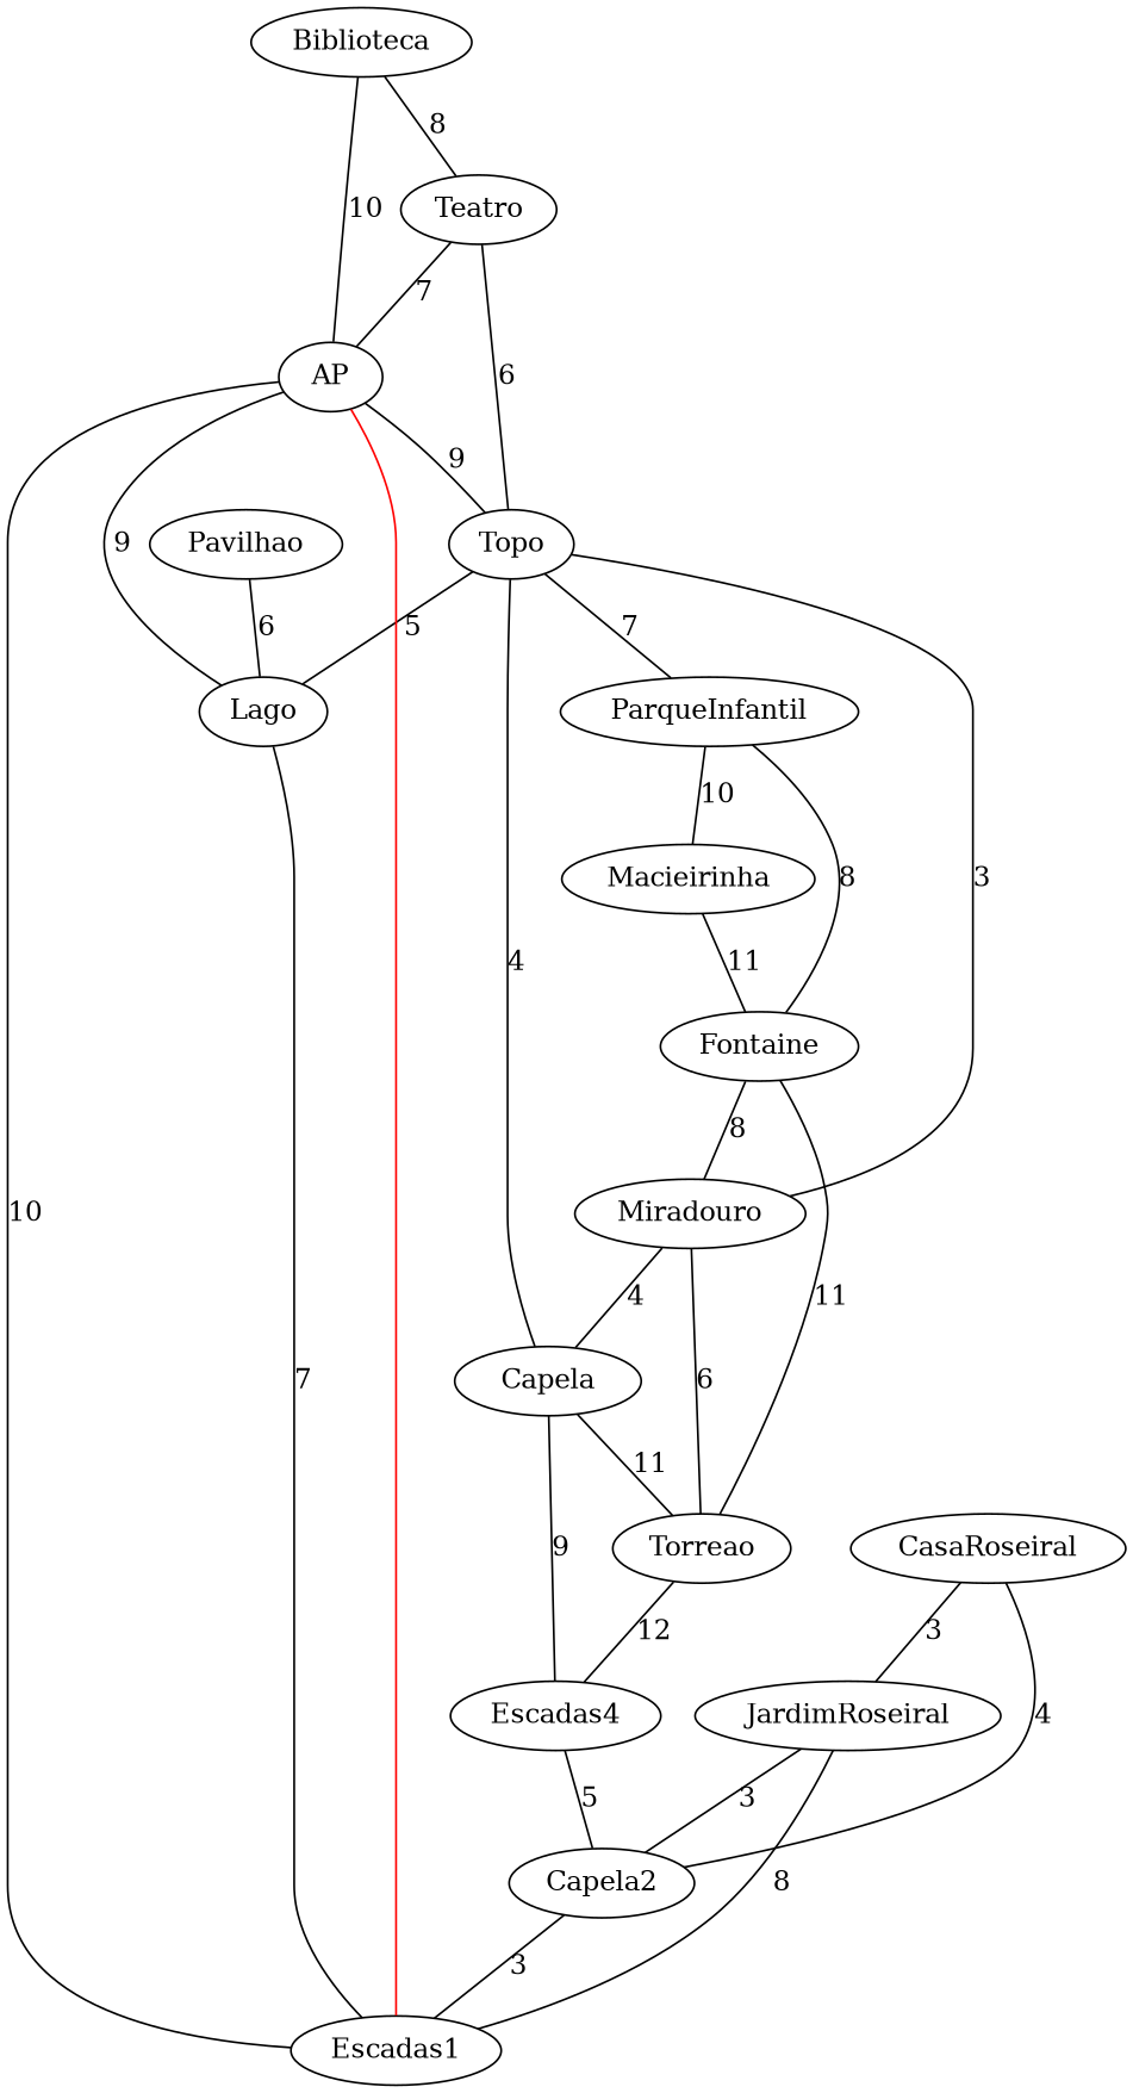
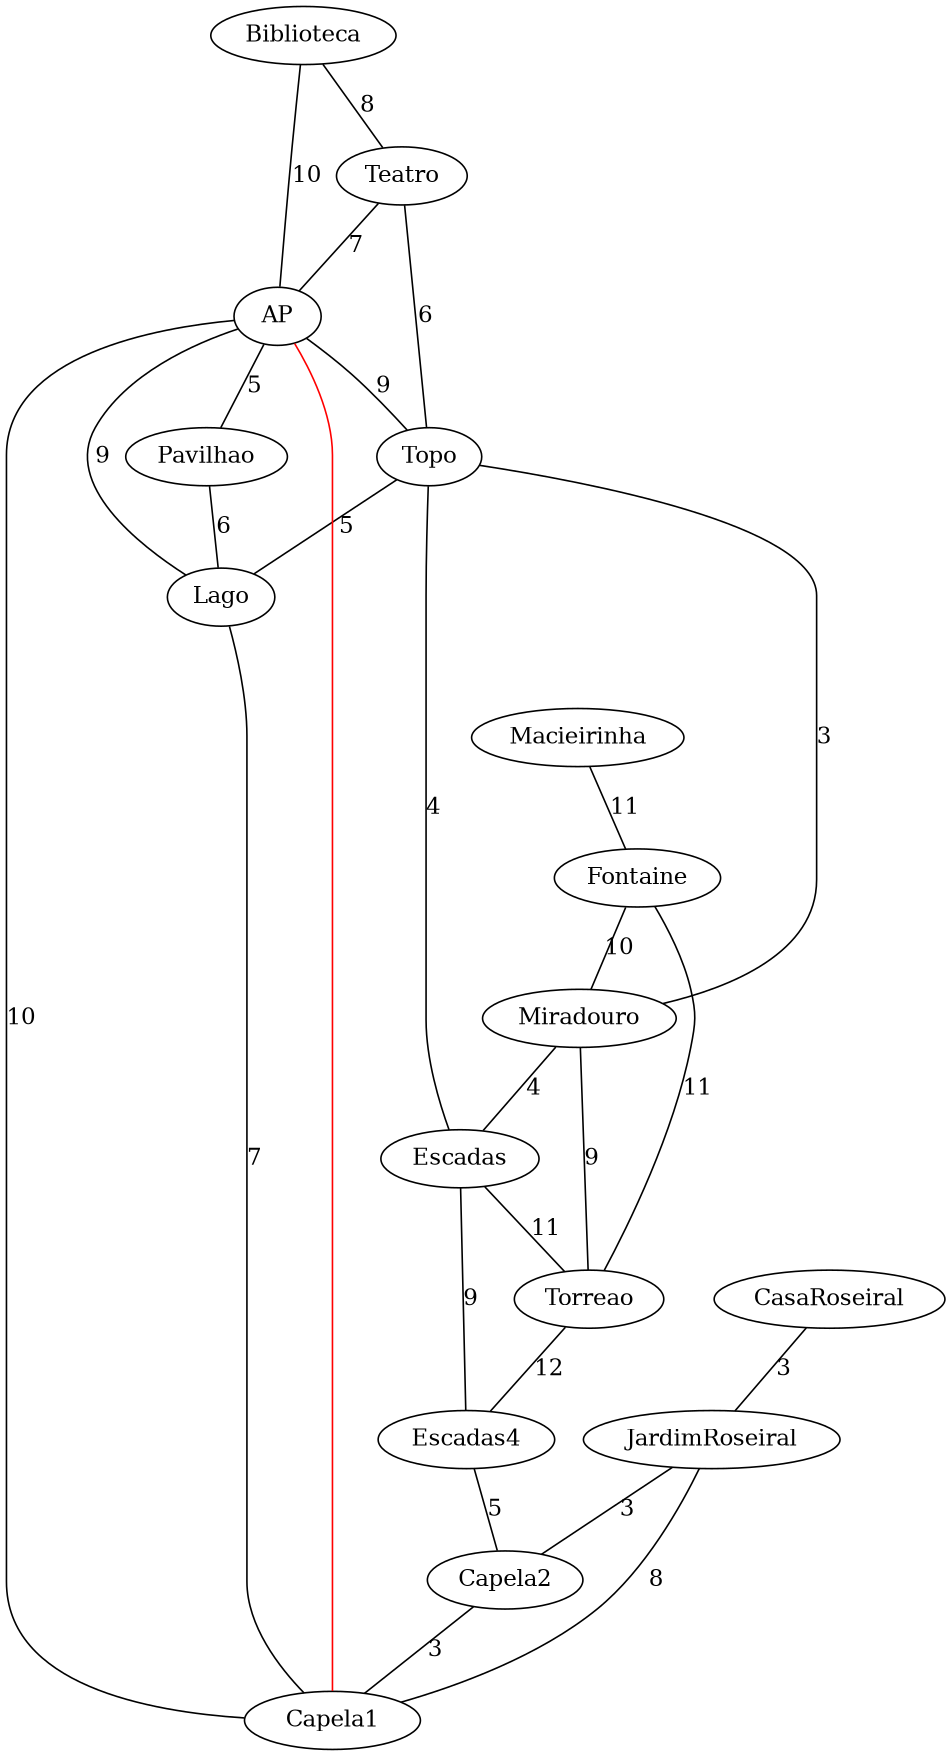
  graph {
    Biblioteca
    Teatro
    AP
    Topo
    Pavilhao
    Lago
-   Escadas1
-   ParqueInfantil
+   Escadas1 [label=Capela1]
    Miradouro
-   Capela
+   Capela [label=Escadas]
    Macieirinha
    Fontaine
    Torreao
    n14 [label=Escadas4]
    n15 [label=Capela2]
    CasaRoseiral
    JardimRoseiral
    Biblioteca -- Teatro [label=8]
    Biblioteca -- AP [label=10]
    Teatro -- AP [label=7]
    Teatro -- Topo [label=6]
    AP -- Topo [label=9]
+   AP -- Pavilhao [label=5]
    AP -- Lago [label=9]
    AP -- Escadas1 [label=10]
    Topo -- Lago [label=5]
-   Topo -- ParqueInfantil [label=7]
    Topo -- Miradouro [label=3]
    Topo -- Capela [label=4]
    Pavilhao -- Lago [label=6]
    Lago -- Escadas1 [label=7]
    Escadas1 -- AP [color=red]
-   ParqueInfantil -- Macieirinha [label=10]
-   ParqueInfantil -- Fontaine [label=8]
    Miradouro -- Capela [label=4]
-   Miradouro -- Torreao [label=6]
+   Miradouro -- Torreao [label=9]
    Capela -- Torreao [label=11]
    Capela -- n14 [label=9]
    Macieirinha -- Fontaine [label=11]
-   Fontaine -- Miradouro [label=8]
+   Fontaine -- Miradouro [label=10]
    Fontaine -- Torreao [label=11]
    Torreao -- n14 [label=12]
    n14 -- n15 [label=5]
    n15 -- Escadas1 [label=3]
-   CasaRoseiral -- n15 [label=4]
    CasaRoseiral -- JardimRoseiral [label=3]
    JardimRoseiral -- Escadas1 [label=8]
    JardimRoseiral -- n15 [label=3]
  }
